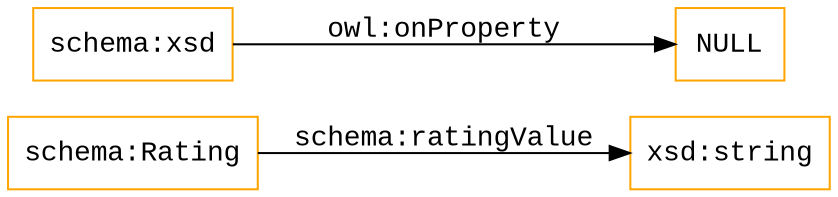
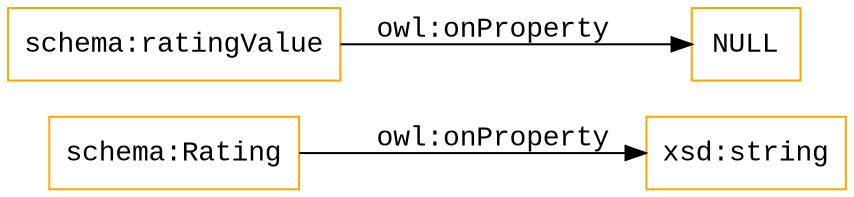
  digraph {
    fontname="Liberation Mono"
    rankdir=LR
    node [color=orange fontname="Liberation Mono" shape=rectangle]
    edge [fontname="Liberation Mono"]
    "schema:Rating"
    "xsd:string"
-   "schema:ratingValue" [label="schema:xsd"]
+   "schema:ratingValue"
    NULL
-   "schema:Rating" -> "xsd:string" [label="schema:ratingValue"]
+   "schema:Rating" -> "xsd:string" [label="owl:onProperty"]
    "schema:ratingValue" -> NULL [label="owl:onProperty"]
  }
